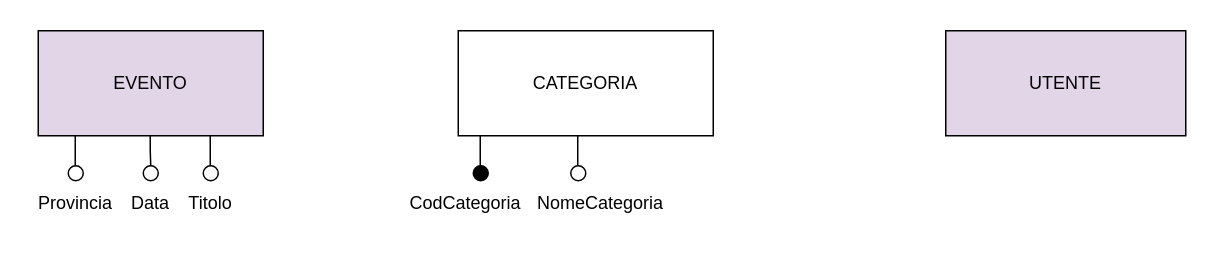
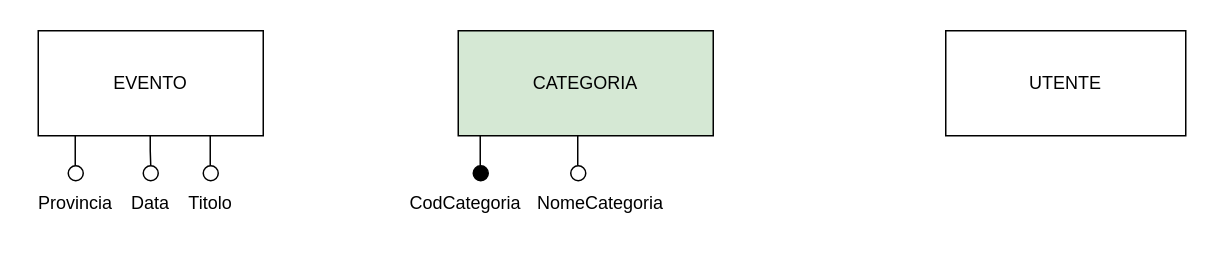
  <mxCell id="0" />
  <mxCell id="1" parent="0" />
- <mxCell id="2" value="EVENTO" style="whiteSpace=wrap;html=1;align=center;fillColor=#e1d5e7;" vertex="1" parent="1"><mxGeometry x="25" y="20" width="150" height="70" as="geometry" /></mxCell>
+ <mxCell id="2" value="EVENTO" style="whiteSpace=wrap;html=1;align=center;" vertex="1" parent="1"><mxGeometry x="25" y="20" width="150" height="70" as="geometry" /></mxCell>
  <mxCell id="3" value="" style="endArrow=none;html=1;rounded=0;" edge="1" parent="1"><mxGeometry width="50" height="50" relative="1" as="geometry"><mxPoint x="49.66" y="110" as="sourcePoint" /><mxPoint x="49.66" y="90" as="targetPoint" /><Array as="points"><mxPoint x="49.66" y="100" /></Array></mxGeometry></mxCell>
  <mxCell id="4" value="" style="ellipse;whiteSpace=wrap;html=1;aspect=fixed;" vertex="1" parent="1"><mxGeometry x="45" y="110" width="10" height="10" as="geometry" /></mxCell>
  <mxCell id="5" value="Provincia" style="text;html=1;align=center;verticalAlign=middle;whiteSpace=wrap;rounded=0;" vertex="1" parent="1"><mxGeometry x="20" y="120" width="60" height="30" as="geometry" /></mxCell>
  <mxCell id="6" value="" style="endArrow=none;html=1;rounded=0;" edge="1" parent="1" source="7"><mxGeometry width="50" height="50" relative="1" as="geometry"><mxPoint x="99.66" y="110" as="sourcePoint" /><mxPoint x="99.66" y="90" as="targetPoint" /><Array as="points"><mxPoint x="99.66" y="100" /></Array></mxGeometry></mxCell>
  <mxCell id="7" value="" style="ellipse;whiteSpace=wrap;html=1;aspect=fixed;" vertex="1" parent="1"><mxGeometry x="95" y="110" width="10" height="10" as="geometry" /></mxCell>
  <mxCell id="8" value="Data" style="text;html=1;align=center;verticalAlign=middle;whiteSpace=wrap;rounded=0;" vertex="1" parent="1"><mxGeometry x="70" y="120" width="60" height="30" as="geometry" /></mxCell>
  <mxCell id="9" value="" style="endArrow=none;html=1;rounded=0;" edge="1" parent="1"><mxGeometry width="50" height="50" relative="1" as="geometry"><mxPoint x="139.66" y="110" as="sourcePoint" /><mxPoint x="139.66" y="90" as="targetPoint" /><Array as="points"><mxPoint x="139.66" y="100" /></Array></mxGeometry></mxCell>
  <mxCell id="10" value="" style="ellipse;whiteSpace=wrap;html=1;aspect=fixed;" vertex="1" parent="1"><mxGeometry x="135" y="110" width="10" height="10" as="geometry" /></mxCell>
  <mxCell id="11" value="Titolo" style="text;html=1;align=center;verticalAlign=middle;whiteSpace=wrap;rounded=0;" vertex="1" parent="1"><mxGeometry x="110" y="120" width="60" height="30" as="geometry" /></mxCell>
- <mxCell id="12" value="CATEGORIA" style="rounded=0;whiteSpace=wrap;html=1;" vertex="1" parent="1"><mxGeometry x="305" y="20" width="170" height="70" as="geometry" /></mxCell>
+ <mxCell id="12" value="CATEGORIA" style="rounded=0;whiteSpace=wrap;html=1;fillColor=#d5e8d4;" vertex="1" parent="1"><mxGeometry x="305" y="20" width="170" height="70" as="geometry" /></mxCell>
  <mxCell id="13" value="" style="endArrow=none;html=1;rounded=0;" edge="1" parent="1"><mxGeometry width="50" height="50" relative="1" as="geometry"><mxPoint x="319.66" y="110" as="sourcePoint" /><mxPoint x="319.66" y="90" as="targetPoint" /><Array as="points"><mxPoint x="319.66" y="100" /></Array></mxGeometry></mxCell>
  <mxCell id="14" value="" style="ellipse;whiteSpace=wrap;html=1;aspect=fixed;gradientColor=none;fillColor=#000000;" vertex="1" parent="1"><mxGeometry x="315" y="110" width="10" height="10" as="geometry" /></mxCell>
  <mxCell id="15" value="CodCategoria" style="text;html=1;align=center;verticalAlign=middle;whiteSpace=wrap;rounded=0;" vertex="1" parent="1"><mxGeometry x="280" y="120" width="60" height="30" as="geometry" /></mxCell>
  <mxCell id="16" value="" style="endArrow=none;html=1;rounded=0;" edge="1" parent="1"><mxGeometry width="50" height="50" relative="1" as="geometry"><mxPoint x="384.66" y="110" as="sourcePoint" /><mxPoint x="384.66" y="90" as="targetPoint" /><Array as="points"><mxPoint x="384.66" y="100" /></Array></mxGeometry></mxCell>
  <mxCell id="17" value="" style="ellipse;whiteSpace=wrap;html=1;aspect=fixed;" vertex="1" parent="1"><mxGeometry x="380" y="110" width="10" height="10" as="geometry" /></mxCell>
  <mxCell id="18" value="NomeCategoria" style="text;html=1;align=center;verticalAlign=middle;whiteSpace=wrap;rounded=0;" vertex="1" parent="1"><mxGeometry x="370" y="120" width="60" height="30" as="geometry" /></mxCell>
- <mxCell id="19" value="UTENTE" style="rounded=0;whiteSpace=wrap;html=1;fillColor=#e1d5e7;" vertex="1" parent="1"><mxGeometry x="630" y="20" width="160" height="70" as="geometry" /></mxCell>
+ <mxCell id="19" value="UTENTE" style="rounded=0;whiteSpace=wrap;html=1;" vertex="1" parent="1"><mxGeometry x="630" y="20" width="160" height="70" as="geometry" /></mxCell>
